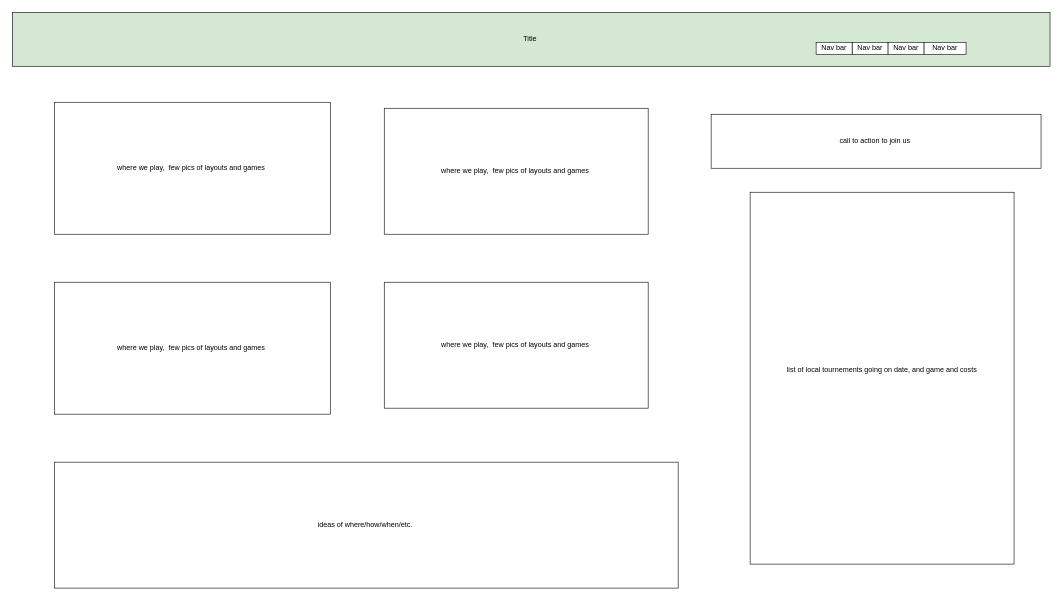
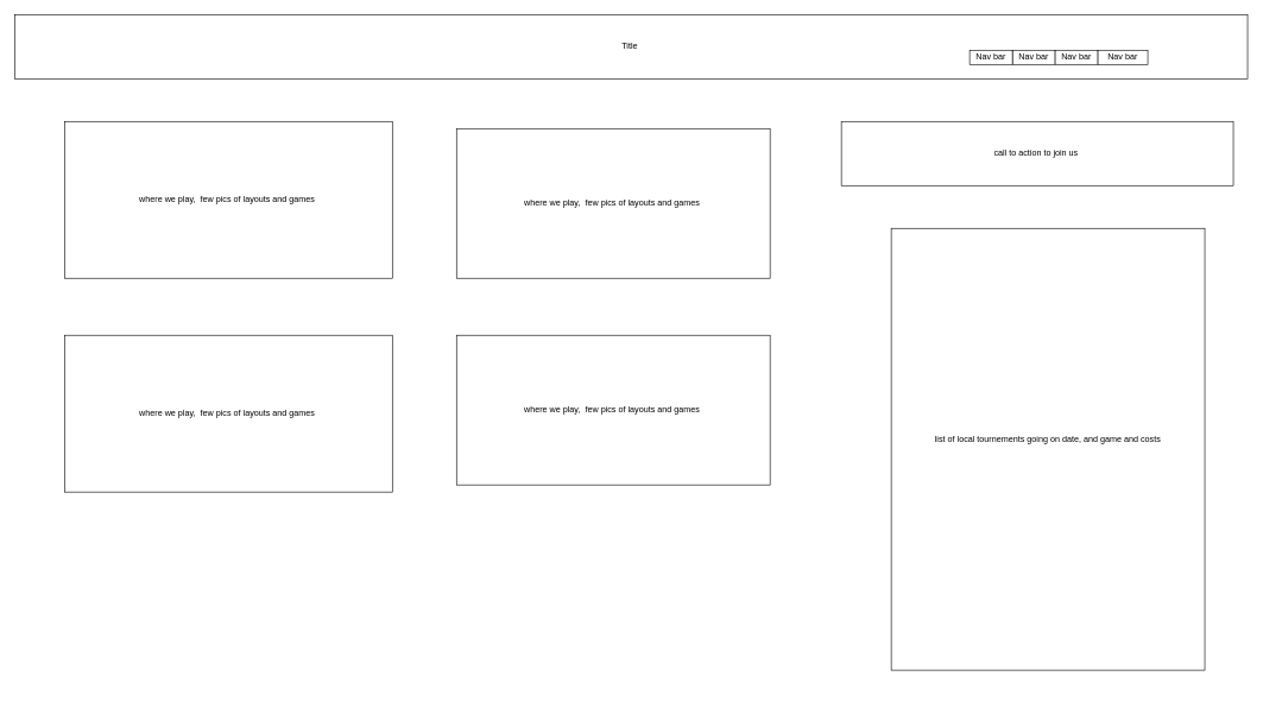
  <mxCell id="0" />
  <mxCell id="1" parent="0" />
- <mxCell id="2" value="Title&amp;nbsp;" style="rounded=0;whiteSpace=wrap;html=1;fillColor=#d5e8d4;" vertex="1" parent="1"><mxGeometry y="20" width="1730" height="90" as="geometry" x="20" /></mxCell>
+ <mxCell id="2" value="Title&amp;nbsp;" style="rounded=0;whiteSpace=wrap;html=1;" vertex="1" parent="1"><mxGeometry y="20" width="1730" height="90" as="geometry" x="20" /></mxCell>
  <mxCell id="3" value="Nav bar" style="rounded=0;whiteSpace=wrap;html=1;" vertex="1" parent="1"><mxGeometry x="1420" y="70" width="60" height="20" as="geometry" /></mxCell>
  <mxCell id="4" value="Nav bar" style="rounded=0;whiteSpace=wrap;html=1;" vertex="1" parent="1"><mxGeometry x="1480" y="70" width="60" height="20" as="geometry" /></mxCell>
  <mxCell id="5" value="Nav bar" style="rounded=0;whiteSpace=wrap;html=1;" vertex="1" parent="1"><mxGeometry x="1540" y="70" width="70" height="20" as="geometry" /></mxCell>
  <mxCell id="6" value="Nav bar" style="rounded=0;whiteSpace=wrap;html=1;" vertex="1" parent="1"><mxGeometry x="1360" y="70" width="60" height="20" as="geometry" /></mxCell>
- <mxCell id="7" value="call to action to join us&amp;nbsp;" style="rounded=0;whiteSpace=wrap;html=1;" vertex="1" parent="1"><mxGeometry x="1185" y="190" width="550" height="90" as="geometry" /></mxCell>
+ <mxCell id="7" value="call to action to join us&amp;nbsp;" style="rounded=0;whiteSpace=wrap;html=1;" vertex="1" parent="1"><mxGeometry x="1180" y="170" width="550" height="90" as="geometry" /></mxCell>
  <mxCell id="8" value="where we play,&amp;nbsp; few pics of layouts and games&amp;nbsp;" style="rounded=0;whiteSpace=wrap;html=1;" vertex="1" parent="1"><mxGeometry x="90" y="170" width="460" height="220" as="geometry" /></mxCell>
- <mxCell id="9" value="ideas of where/how/when/etc.&amp;nbsp;" style="rounded=0;whiteSpace=wrap;html=1;" vertex="1" parent="1"><mxGeometry x="90" y="770" width="1040" height="210" as="geometry" /></mxCell>
  <mxCell id="10" value="where we play,&amp;nbsp; few pics of layouts and games&amp;nbsp;" style="rounded=0;whiteSpace=wrap;html=1;" vertex="1" parent="1"><mxGeometry x="640" y="180" width="440" height="210" as="geometry" /></mxCell>
  <mxCell id="11" value="list of local tournements going on date, and game and costs&lt;div&gt;&lt;br&gt;&lt;/div&gt;&lt;div&gt;&lt;br&gt;&lt;/div&gt;" style="rounded=0;whiteSpace=wrap;html=1;" vertex="1" parent="1"><mxGeometry x="1250" y="320" width="440" height="620" as="geometry" /></mxCell>
  <mxCell id="12" value="where we play,&amp;nbsp; few pics of layouts and games&amp;nbsp;" style="rounded=0;whiteSpace=wrap;html=1;" vertex="1" parent="1"><mxGeometry x="90" y="470" width="460" height="220" as="geometry" /></mxCell>
  <mxCell id="13" value="where we play,&amp;nbsp; few pics of layouts and games&amp;nbsp;" style="rounded=0;whiteSpace=wrap;html=1;" vertex="1" parent="1"><mxGeometry x="640" y="470" width="440" height="210" as="geometry" /></mxCell>
